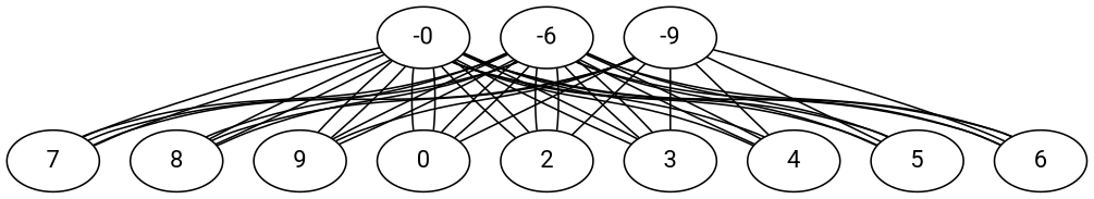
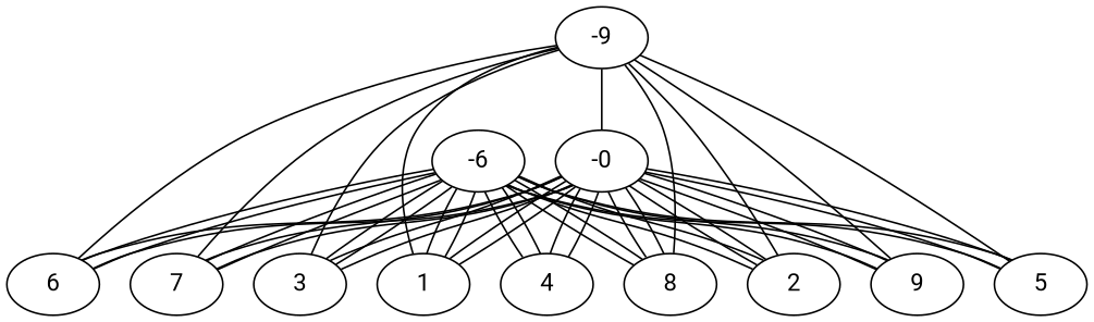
  graph {
    fontname=Roboto
    node [fontname=Roboto]
    edge [fontname=Roboto]
    -0
-   1 [label=0]
+   1
    2
    3
    4
    5
    6
    7
    8
    9
    n11 [label=-6]
    n12 [label=-9]
    -0 -- 1
    -0 -- 1
    -0 -- 2
    -0 -- 2
    -0 -- 3
    -0 -- 3
    -0 -- 4
    -0 -- 4
    -0 -- 5
    -0 -- 5
    -0 -- 6
    -0 -- 6
    -0 -- 7
    -0 -- 7
    -0 -- 8
    -0 -- 8
    -0 -- 9
    -0 -- 9
    n11 -- 1
    n11 -- 1
    n11 -- 2
    n11 -- 2
    n11 -- 3
    n11 -- 3
    n11 -- 4
    n11 -- 4
    n11 -- 5
    n11 -- 5
    n11 -- 6
    n11 -- 6
    n11 -- 7
    n11 -- 7
    n11 -- 8
    n11 -- 8
    n11 -- 9
    n11 -- 9
    n12 -- 1
    n12 -- 2
    n12 -- 3
-   n12 -- 4
+   n12 -- -0
    n12 -- 5
    n12 -- 6
    n12 -- 7
    n12 -- 8
    n12 -- 9
  }
